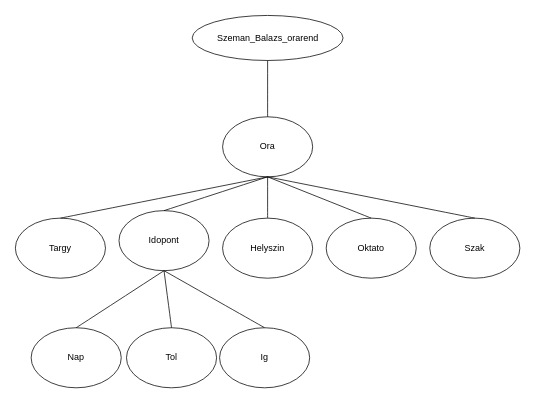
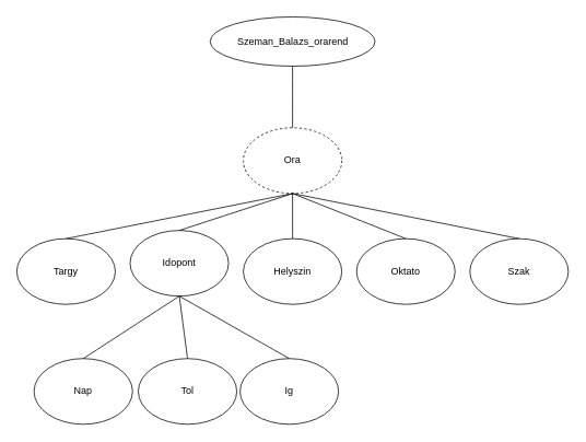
  <mxCell id="0" />
  <mxCell id="1" parent="0" />
  <mxCell id="2" value="Szeman_Balazs_orarend" style="ellipse;whiteSpace=wrap;html=1;" vertex="1" parent="1"><mxGeometry x="255.5" y="20" width="201" height="60" as="geometry" /></mxCell>
- <mxCell id="3" value="&lt;div&gt;Ora&lt;/div&gt;" style="ellipse;whiteSpace=wrap;html=1;" vertex="1" parent="1"><mxGeometry x="296" y="155" width="120" height="80" as="geometry" /></mxCell>
+ <mxCell id="3" value="&lt;div&gt;Ora&lt;/div&gt;" style="ellipse;whiteSpace=wrap;html=1;dashed=1;" vertex="1" parent="1"><mxGeometry x="296" y="155" width="120" height="80" as="geometry" /></mxCell>
  <mxCell id="4" value="Szak" style="ellipse;whiteSpace=wrap;html=1;" vertex="1" parent="1"><mxGeometry x="572" y="290" width="120" height="80" as="geometry" /></mxCell>
  <mxCell id="5" value="Targy" style="ellipse;whiteSpace=wrap;html=1;" vertex="1" parent="1"><mxGeometry x="20" y="290" width="120" height="80" as="geometry" /></mxCell>
  <mxCell id="6" value="Idopont" style="ellipse;whiteSpace=wrap;html=1;" vertex="1" parent="1"><mxGeometry x="158" y="280" width="120" height="80" as="geometry" /></mxCell>
  <mxCell id="7" value="Helyszin" style="ellipse;whiteSpace=wrap;html=1;" vertex="1" parent="1"><mxGeometry x="296" y="290" width="120" height="80" as="geometry" /></mxCell>
  <mxCell id="8" value="Oktato" style="ellipse;whiteSpace=wrap;html=1;" vertex="1" parent="1"><mxGeometry x="434" y="290" width="120" height="80" as="geometry" /></mxCell>
  <mxCell id="9" value="Ig" style="ellipse;whiteSpace=wrap;html=1;" vertex="1" parent="1"><mxGeometry x="292" y="436" width="120" height="80" as="geometry" /></mxCell>
  <mxCell id="10" value="Tol" style="ellipse;whiteSpace=wrap;html=1;" vertex="1" parent="1"><mxGeometry x="168" y="436" width="120" height="80" as="geometry" /></mxCell>
  <mxCell id="11" value="Nap" style="ellipse;whiteSpace=wrap;html=1;" vertex="1" parent="1"><mxGeometry x="41" y="436" width="120" height="80" as="geometry" /></mxCell>
  <mxCell id="12" value="" style="endArrow=none;html=1;rounded=0;fontSize=12;startSize=8;endSize=8;curved=1;entryX=0.5;entryY=1;entryDx=0;entryDy=0;exitX=0.5;exitY=0;exitDx=0;exitDy=0;" edge="1" parent="1" source="3" target="2"><mxGeometry width="50" height="50" relative="1" as="geometry"><mxPoint x="350" y="150" as="sourcePoint" /><mxPoint x="352" y="272" as="targetPoint" /></mxGeometry></mxCell>
  <mxCell id="13" value="" style="endArrow=none;html=1;rounded=0;fontSize=12;startSize=8;endSize=8;curved=1;entryX=0.5;entryY=1;entryDx=0;entryDy=0;exitX=0.5;exitY=0;exitDx=0;exitDy=0;" edge="1" parent="1" source="5" target="3"><mxGeometry width="50" height="50" relative="1" as="geometry"><mxPoint x="302" y="322" as="sourcePoint" /><mxPoint x="352" y="272" as="targetPoint" /></mxGeometry></mxCell>
  <mxCell id="14" value="" style="endArrow=none;html=1;rounded=0;fontSize=12;startSize=8;endSize=8;curved=1;exitX=0.5;exitY=0;exitDx=0;exitDy=0;entryX=0.5;entryY=1;entryDx=0;entryDy=0;" edge="1" parent="1" source="6" target="3"><mxGeometry width="50" height="50" relative="1" as="geometry"><mxPoint x="90" y="300" as="sourcePoint" /><mxPoint x="356" y="241" as="targetPoint" /></mxGeometry></mxCell>
  <mxCell id="15" value="" style="endArrow=none;html=1;rounded=0;fontSize=12;startSize=8;endSize=8;curved=1;entryX=0.5;entryY=1;entryDx=0;entryDy=0;exitX=0.5;exitY=0;exitDx=0;exitDy=0;" edge="1" parent="1" source="7" target="3"><mxGeometry width="50" height="50" relative="1" as="geometry"><mxPoint x="100" y="310" as="sourcePoint" /><mxPoint x="376" y="255" as="targetPoint" /></mxGeometry></mxCell>
  <mxCell id="16" value="" style="endArrow=none;html=1;rounded=0;fontSize=12;startSize=8;endSize=8;curved=1;entryX=0.5;entryY=1;entryDx=0;entryDy=0;exitX=0.5;exitY=0;exitDx=0;exitDy=0;" edge="1" parent="1" source="4" target="3"><mxGeometry width="50" height="50" relative="1" as="geometry"><mxPoint x="110" y="320" as="sourcePoint" /><mxPoint x="386" y="265" as="targetPoint" /></mxGeometry></mxCell>
  <mxCell id="17" value="" style="endArrow=none;html=1;rounded=0;fontSize=12;startSize=8;endSize=8;curved=1;entryX=0.5;entryY=1;entryDx=0;entryDy=0;exitX=0.5;exitY=0;exitDx=0;exitDy=0;" edge="1" parent="1" source="8" target="3"><mxGeometry width="50" height="50" relative="1" as="geometry"><mxPoint x="120" y="330" as="sourcePoint" /><mxPoint x="396" y="275" as="targetPoint" /></mxGeometry></mxCell>
  <mxCell id="18" value="" style="endArrow=none;html=1;rounded=0;fontSize=12;startSize=8;endSize=8;curved=1;entryX=0.5;entryY=1;entryDx=0;entryDy=0;exitX=0.5;exitY=0;exitDx=0;exitDy=0;" edge="1" parent="1" source="9" target="6"><mxGeometry width="50" height="50" relative="1" as="geometry"><mxPoint x="130" y="340" as="sourcePoint" /><mxPoint x="406" y="285" as="targetPoint" /></mxGeometry></mxCell>
  <mxCell id="19" value="" style="endArrow=none;html=1;rounded=0;fontSize=12;startSize=8;endSize=8;curved=1;entryX=0.5;entryY=1;entryDx=0;entryDy=0;exitX=0.5;exitY=0;exitDx=0;exitDy=0;" edge="1" parent="1" source="10" target="6"><mxGeometry width="50" height="50" relative="1" as="geometry"><mxPoint x="140" y="350" as="sourcePoint" /><mxPoint x="416" y="295" as="targetPoint" /></mxGeometry></mxCell>
  <mxCell id="20" value="" style="endArrow=none;html=1;rounded=0;fontSize=12;startSize=8;endSize=8;curved=1;entryX=0.5;entryY=1;entryDx=0;entryDy=0;exitX=0.5;exitY=0;exitDx=0;exitDy=0;" edge="1" parent="1" source="11" target="6"><mxGeometry width="50" height="50" relative="1" as="geometry"><mxPoint x="150" y="360" as="sourcePoint" /><mxPoint x="426" y="305" as="targetPoint" /></mxGeometry></mxCell>
